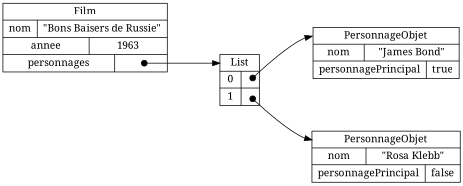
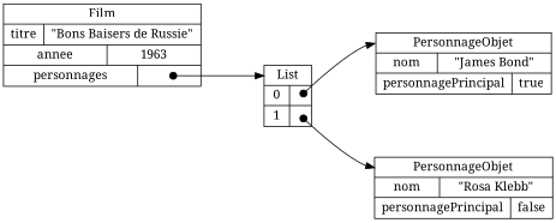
  digraph {
    compound=true
    nodesep=1.0
    rankdir=LR
    ranksep=1.0
    fontname="Noto Serif"
    node [fillcolor=white shape=record style=filled fontname="Noto Serif"]
    edge [arrowtail=dot dir=both headport=_C tailclip=false fontname="Noto Serif"]
-   n1 [label="<_C>Film|{nom|\"Bons Baisers de Russie\"}|{annee|1963}|{personnages|<personnages_personnages>}"]
+   n1 [label="<_C>Film|{titre|\"Bons Baisers de Russie\"}|{annee|1963}|{personnages|<personnages_personnages>}"]
    n2 [label="<_C>List|{0|<0_0>}|{1|<1_1>}"]
    n3 [label="<_C>PersonnageObjet|{nom|\"James Bond\"}|{personnagePrincipal|true}"]
    n4 [label="<_C>PersonnageObjet|{nom|\"Rosa Klebb\"}|{personnagePrincipal|false}"]
    n1 -> n2 [tailport="personnages_personnages:c"]
    n2 -> n3 [tailport="0_0:c"]
    n2 -> n4 [tailport="1_1:c"]
  }
